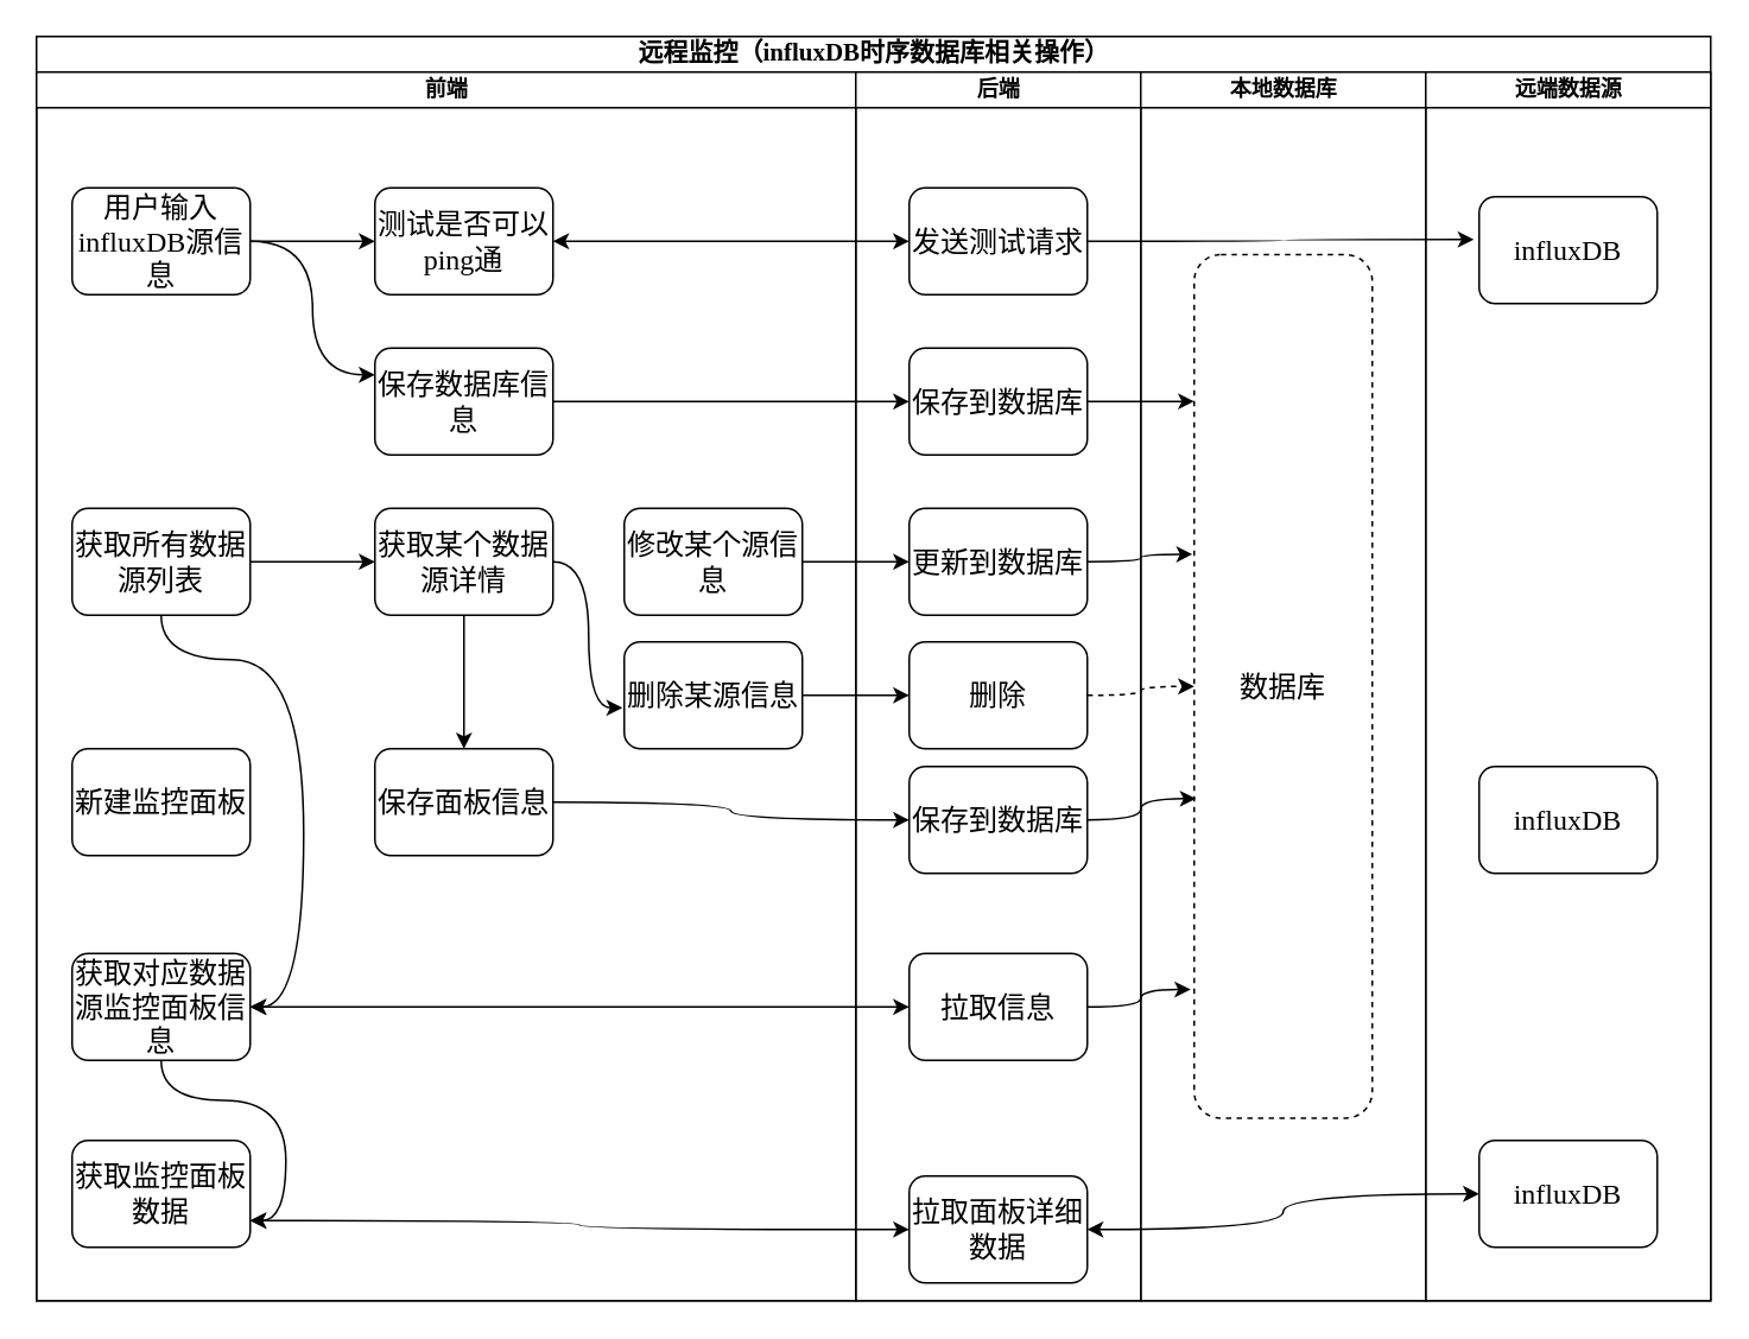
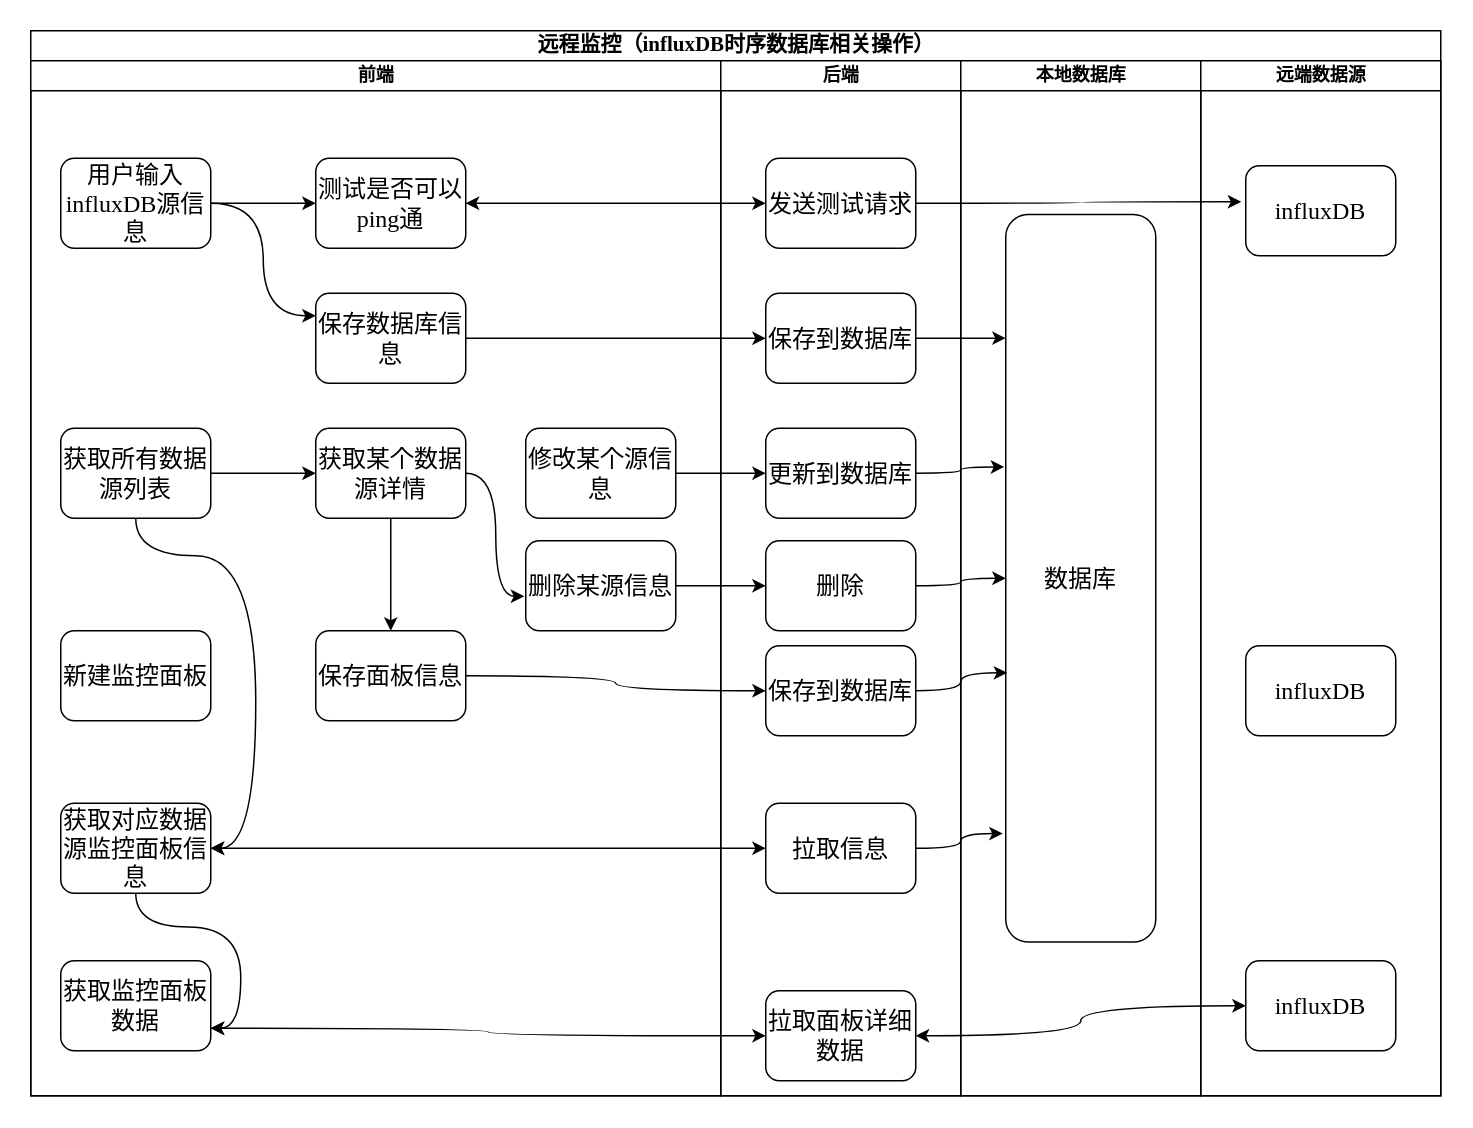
  <mxCell id="0" />
  <mxCell id="1" parent="0" />
  <mxCell id="2" value="&lt;font style=&quot;font-size: 14px&quot;&gt;远程监控（influxDB时序数据库相关操作）&lt;/font&gt;" style="swimlane;html=1;childLayout=stackLayout;startSize=20;rounded=0;shadow=0;labelBackgroundColor=none;strokeWidth=1;fontFamily=Verdana;fontSize=8;align=center;" parent="1" vertex="1"><mxGeometry x="20" y="20" width="940" height="710" as="geometry" /></mxCell>
  <mxCell id="3" value="前端" style="swimlane;html=1;startSize=20;" parent="2" vertex="1"><mxGeometry y="20" width="460" height="690" as="geometry"><mxRectangle y="20" width="30" height="730" as="alternateBounds" /></mxGeometry></mxCell>
  <mxCell id="4" style="edgeStyle=orthogonalEdgeStyle;rounded=0;orthogonalLoop=1;jettySize=auto;html=1;entryX=0;entryY=0.5;entryDx=0;entryDy=0;" parent="3" source="6" target="14" edge="1"><mxGeometry relative="1" as="geometry" /></mxCell>
  <mxCell id="5" style="edgeStyle=orthogonalEdgeStyle;curved=1;rounded=0;orthogonalLoop=1;jettySize=auto;html=1;entryX=0;entryY=0.25;entryDx=0;entryDy=0;" parent="3" source="6" target="13" edge="1"><mxGeometry relative="1" as="geometry" /></mxCell>
  <mxCell id="6" value="&lt;font size=&quot;3&quot;&gt;用户输入influxDB源信息&lt;/font&gt;" style="rounded=1;whiteSpace=wrap;html=1;shadow=0;labelBackgroundColor=none;strokeWidth=1;fontFamily=Verdana;fontSize=8;align=center;" parent="3" vertex="1"><mxGeometry x="20" y="65" width="100" height="60" as="geometry" /></mxCell>
  <mxCell id="7" style="edgeStyle=orthogonalEdgeStyle;curved=1;rounded=0;orthogonalLoop=1;jettySize=auto;html=1;entryX=1;entryY=0.5;entryDx=0;entryDy=0;" edge="1" parent="3" source="9" target="16"><mxGeometry relative="1" as="geometry"><Array as="points"><mxPoint x="150" y="330" /><mxPoint x="150" y="525" /></Array></mxGeometry></mxCell>
  <mxCell id="8" style="edgeStyle=orthogonalEdgeStyle;curved=1;rounded=0;orthogonalLoop=1;jettySize=auto;html=1;entryX=0;entryY=0.5;entryDx=0;entryDy=0;" edge="1" parent="3" source="9" target="12"><mxGeometry relative="1" as="geometry" /></mxCell>
  <mxCell id="9" value="&lt;font size=&quot;3&quot;&gt;获取所有数据源列表&lt;/font&gt;" style="rounded=1;whiteSpace=wrap;html=1;shadow=0;labelBackgroundColor=none;strokeWidth=1;fontFamily=Verdana;fontSize=8;align=center;" vertex="1" parent="3"><mxGeometry x="20" y="245" width="100" height="60" as="geometry" /></mxCell>
  <mxCell id="10" style="edgeStyle=orthogonalEdgeStyle;curved=1;rounded=0;orthogonalLoop=1;jettySize=auto;html=1;" edge="1" parent="3" source="12" target="19"><mxGeometry relative="1" as="geometry" /></mxCell>
  <mxCell id="11" style="edgeStyle=orthogonalEdgeStyle;curved=1;rounded=0;orthogonalLoop=1;jettySize=auto;html=1;entryX=-0.01;entryY=0.617;entryDx=0;entryDy=0;entryPerimeter=0;" edge="1" parent="3" source="12" target="21"><mxGeometry relative="1" as="geometry" /></mxCell>
  <mxCell id="12" value="&lt;font size=&quot;3&quot;&gt;获取某个数据源详情&lt;/font&gt;" style="rounded=1;whiteSpace=wrap;html=1;shadow=0;labelBackgroundColor=none;strokeWidth=1;fontFamily=Verdana;fontSize=8;align=center;" vertex="1" parent="3"><mxGeometry x="190" y="245" width="100" height="60" as="geometry" /></mxCell>
  <mxCell id="13" value="&lt;font size=&quot;3&quot;&gt;保存数据库信息&lt;/font&gt;" style="rounded=1;whiteSpace=wrap;html=1;shadow=0;labelBackgroundColor=none;strokeWidth=1;fontFamily=Verdana;fontSize=8;align=center;" parent="3" vertex="1"><mxGeometry x="190" y="155" width="100" height="60" as="geometry" /></mxCell>
  <mxCell id="14" value="&lt;span style=&quot;font-size: medium&quot;&gt;测试是否可以ping通&lt;/span&gt;" style="rounded=1;whiteSpace=wrap;html=1;shadow=0;labelBackgroundColor=none;strokeWidth=1;fontFamily=Verdana;fontSize=8;align=center;" parent="3" vertex="1"><mxGeometry x="190" y="65" width="100" height="60" as="geometry" /></mxCell>
  <mxCell id="15" style="edgeStyle=orthogonalEdgeStyle;curved=1;rounded=0;orthogonalLoop=1;jettySize=auto;html=1;entryX=1;entryY=0.75;entryDx=0;entryDy=0;" edge="1" parent="3" source="16" target="18"><mxGeometry relative="1" as="geometry" /></mxCell>
  <mxCell id="16" value="&lt;span style=&quot;font-size: medium&quot;&gt;获取对应数据源监控面板信息&lt;/span&gt;" style="rounded=1;whiteSpace=wrap;html=1;shadow=0;labelBackgroundColor=none;strokeWidth=1;fontFamily=Verdana;fontSize=8;align=center;" parent="3" vertex="1"><mxGeometry x="20" y="495" width="100" height="60" as="geometry" /></mxCell>
  <mxCell id="17" value="&lt;font size=&quot;3&quot;&gt;新建监控面板&lt;/font&gt;" style="rounded=1;whiteSpace=wrap;html=1;shadow=0;labelBackgroundColor=none;strokeWidth=1;fontFamily=Verdana;fontSize=8;align=center;" parent="3" vertex="1"><mxGeometry x="20" y="380" width="100" height="60" as="geometry" /></mxCell>
  <mxCell id="18" value="&lt;span style=&quot;font-size: medium&quot;&gt;获取监控面板数据&lt;/span&gt;" style="rounded=1;whiteSpace=wrap;html=1;shadow=0;labelBackgroundColor=none;strokeWidth=1;fontFamily=Verdana;fontSize=8;align=center;" parent="3" vertex="1"><mxGeometry x="20" y="600" width="100" height="60" as="geometry" /></mxCell>
  <mxCell id="19" value="&lt;font size=&quot;3&quot;&gt;保存面板信息&lt;/font&gt;" style="rounded=1;whiteSpace=wrap;html=1;shadow=0;labelBackgroundColor=none;strokeWidth=1;fontFamily=Verdana;fontSize=8;align=center;" parent="3" vertex="1"><mxGeometry x="190" y="380" width="100" height="60" as="geometry" /></mxCell>
  <mxCell id="20" value="&lt;font size=&quot;3&quot;&gt;修改某个源信息&lt;/font&gt;" style="rounded=1;whiteSpace=wrap;html=1;shadow=0;labelBackgroundColor=none;strokeWidth=1;fontFamily=Verdana;fontSize=8;align=center;" vertex="1" parent="3"><mxGeometry x="330" y="245" width="100" height="60" as="geometry" /></mxCell>
  <mxCell id="21" value="&lt;font size=&quot;3&quot;&gt;删除某源信息&lt;/font&gt;" style="rounded=1;whiteSpace=wrap;html=1;shadow=0;labelBackgroundColor=none;strokeWidth=1;fontFamily=Verdana;fontSize=8;align=center;" vertex="1" parent="3"><mxGeometry x="330" y="320" width="100" height="60" as="geometry" /></mxCell>
  <mxCell id="22" style="edgeStyle=orthogonalEdgeStyle;rounded=1;html=1;labelBackgroundColor=none;startArrow=none;startFill=0;startSize=5;endArrow=classicThin;endFill=1;endSize=5;jettySize=auto;orthogonalLoop=1;strokeWidth=1;fontFamily=Verdana;fontSize=8" parent="2" edge="1"><mxGeometry relative="1" as="geometry"><mxPoint x="600" y="690" as="sourcePoint" /></mxGeometry></mxCell>
  <mxCell id="23" style="edgeStyle=orthogonalEdgeStyle;rounded=1;html=1;labelBackgroundColor=none;startArrow=none;startFill=0;startSize=5;endArrow=classicThin;endFill=1;endSize=5;jettySize=auto;orthogonalLoop=1;strokeWidth=1;fontFamily=Verdana;fontSize=8" parent="2" edge="1"><mxGeometry relative="1" as="geometry"><mxPoint x="610" y="450" as="sourcePoint" /></mxGeometry></mxCell>
  <mxCell id="24" style="edgeStyle=orthogonalEdgeStyle;rounded=1;html=1;labelBackgroundColor=none;startArrow=none;startFill=0;startSize=5;endArrow=classicThin;endFill=1;endSize=5;jettySize=auto;orthogonalLoop=1;strokeColor=#000000;strokeWidth=1;fontFamily=Verdana;fontSize=8;fontColor=#000000;" parent="2" edge="1"><mxGeometry relative="1" as="geometry"><mxPoint x="610" y="610" as="targetPoint" /></mxGeometry></mxCell>
  <mxCell id="25" style="edgeStyle=orthogonalEdgeStyle;curved=1;rounded=0;orthogonalLoop=1;jettySize=auto;html=1;entryX=0;entryY=0.5;entryDx=0;entryDy=0;" parent="2" source="19" target="35" edge="1"><mxGeometry relative="1" as="geometry" /></mxCell>
  <mxCell id="26" style="edgeStyle=orthogonalEdgeStyle;curved=1;rounded=0;orthogonalLoop=1;jettySize=auto;html=1;entryX=0;entryY=0.5;entryDx=0;entryDy=0;startArrow=classic;startFill=1;" parent="2" source="31" target="40" edge="1"><mxGeometry relative="1" as="geometry" /></mxCell>
  <mxCell id="27" style="edgeStyle=orthogonalEdgeStyle;curved=1;rounded=0;orthogonalLoop=1;jettySize=auto;html=1;entryX=0;entryY=0.5;entryDx=0;entryDy=0;startArrow=classic;startFill=1;" parent="2" source="16" target="30" edge="1"><mxGeometry relative="1" as="geometry" /></mxCell>
  <mxCell id="28" value="后端" style="swimlane;html=1;startSize=20;rounded=0;" parent="2" vertex="1"><mxGeometry x="460" y="20" width="160" height="690" as="geometry" /></mxCell>
  <mxCell id="29" value="&lt;font size=&quot;3&quot;&gt;更新到数据库&lt;/font&gt;" style="rounded=1;whiteSpace=wrap;html=1;shadow=0;labelBackgroundColor=none;strokeWidth=1;fontFamily=Verdana;fontSize=8;align=center;" vertex="1" parent="28"><mxGeometry x="30" y="245" width="100" height="60" as="geometry" /></mxCell>
  <mxCell id="30" value="&lt;font size=&quot;3&quot;&gt;拉取信息&lt;/font&gt;" style="rounded=1;whiteSpace=wrap;html=1;shadow=0;labelBackgroundColor=none;strokeWidth=1;fontFamily=Verdana;fontSize=8;align=center;" parent="28" vertex="1"><mxGeometry x="30" y="495" width="100" height="60" as="geometry" /></mxCell>
  <mxCell id="31" value="&lt;font size=&quot;3&quot;&gt;拉取面板详细数据&lt;/font&gt;" style="rounded=1;whiteSpace=wrap;html=1;shadow=0;labelBackgroundColor=none;strokeWidth=1;fontFamily=Verdana;fontSize=8;align=center;" parent="28" vertex="1"><mxGeometry x="30" y="620" width="100" height="60" as="geometry" /></mxCell>
  <mxCell id="32" value="&lt;font size=&quot;3&quot;&gt;保存到数据库&lt;/font&gt;" style="rounded=1;whiteSpace=wrap;html=1;shadow=0;labelBackgroundColor=none;strokeWidth=1;fontFamily=Verdana;fontSize=8;align=center;" parent="28" vertex="1"><mxGeometry x="30" y="155" width="100" height="60" as="geometry" /></mxCell>
  <mxCell id="33" value="&lt;font size=&quot;3&quot;&gt;发送测试请求&lt;/font&gt;" style="rounded=1;whiteSpace=wrap;html=1;shadow=0;labelBackgroundColor=none;strokeWidth=1;fontFamily=Verdana;fontSize=8;align=center;" parent="28" vertex="1"><mxGeometry x="30" y="65" width="100" height="60" as="geometry" /></mxCell>
  <mxCell id="34" value="&lt;font size=&quot;3&quot;&gt;删除&lt;/font&gt;" style="rounded=1;whiteSpace=wrap;html=1;shadow=0;labelBackgroundColor=none;strokeWidth=1;fontFamily=Verdana;fontSize=8;align=center;" vertex="1" parent="28"><mxGeometry x="30" y="320" width="100" height="60" as="geometry" /></mxCell>
  <mxCell id="35" value="&lt;font size=&quot;3&quot;&gt;保存到数据库&lt;/font&gt;" style="rounded=1;whiteSpace=wrap;html=1;shadow=0;labelBackgroundColor=none;strokeWidth=1;fontFamily=Verdana;fontSize=8;align=center;" parent="28" vertex="1"><mxGeometry x="30" y="390" width="100" height="60" as="geometry" /></mxCell>
  <mxCell id="36" value="本地数据库" style="swimlane;html=1;startSize=20;" parent="2" vertex="1"><mxGeometry x="620" y="20" width="160" height="690" as="geometry"><mxRectangle x="320" y="20" width="30" height="730" as="alternateBounds" /></mxGeometry></mxCell>
- <mxCell id="37" value="&lt;span style=&quot;font-size: medium&quot;&gt;数据库&lt;/span&gt;" style="rounded=1;whiteSpace=wrap;html=1;shadow=0;labelBackgroundColor=none;strokeWidth=1;fontFamily=Verdana;fontSize=8;align=center;dashed=1;" parent="36" vertex="1"><mxGeometry x="30" y="102.5" width="100" height="485" as="geometry" /></mxCell>
+ <mxCell id="37" value="&lt;span style=&quot;font-size: medium&quot;&gt;数据库&lt;/span&gt;" style="rounded=1;whiteSpace=wrap;html=1;shadow=0;labelBackgroundColor=none;strokeWidth=1;fontFamily=Verdana;fontSize=8;align=center;" parent="36" vertex="1"><mxGeometry x="30" y="102.5" width="100" height="485" as="geometry" /></mxCell>
  <mxCell id="38" value="远端数据源" style="swimlane;html=1;startSize=20;" parent="2" vertex="1"><mxGeometry x="780" y="20" width="160" height="690" as="geometry"><mxRectangle x="320" y="20" width="30" height="730" as="alternateBounds" /></mxGeometry></mxCell>
  <mxCell id="39" value="&lt;span style=&quot;font-size: medium&quot;&gt;influxDB&lt;/span&gt;" style="rounded=1;whiteSpace=wrap;html=1;shadow=0;labelBackgroundColor=none;strokeWidth=1;fontFamily=Verdana;fontSize=8;align=center;" parent="38" vertex="1"><mxGeometry x="30" y="70" width="100" height="60" as="geometry" /></mxCell>
  <mxCell id="40" value="&lt;span style=&quot;font-size: medium&quot;&gt;influxDB&lt;/span&gt;" style="rounded=1;whiteSpace=wrap;html=1;shadow=0;labelBackgroundColor=none;strokeWidth=1;fontFamily=Verdana;fontSize=8;align=center;" parent="38" vertex="1"><mxGeometry x="30" y="600" width="100" height="60" as="geometry" /></mxCell>
  <mxCell id="41" value="&lt;span style=&quot;font-size: medium&quot;&gt;influxDB&lt;/span&gt;" style="rounded=1;whiteSpace=wrap;html=1;shadow=0;labelBackgroundColor=none;strokeWidth=1;fontFamily=Verdana;fontSize=8;align=center;" parent="38" vertex="1"><mxGeometry x="30" y="390" width="100" height="60" as="geometry" /></mxCell>
  <mxCell id="42" style="edgeStyle=orthogonalEdgeStyle;curved=1;rounded=0;orthogonalLoop=1;jettySize=auto;html=1;entryX=-0.03;entryY=0.4;entryDx=0;entryDy=0;entryPerimeter=0;" parent="2" source="33" target="39" edge="1"><mxGeometry relative="1" as="geometry" /></mxCell>
  <mxCell id="43" style="edgeStyle=orthogonalEdgeStyle;curved=1;rounded=0;orthogonalLoop=1;jettySize=auto;html=1;" parent="2" source="13" target="32" edge="1"><mxGeometry relative="1" as="geometry" /></mxCell>
  <mxCell id="44" style="edgeStyle=orthogonalEdgeStyle;curved=1;rounded=0;orthogonalLoop=1;jettySize=auto;html=1;entryX=0;entryY=0.17;entryDx=0;entryDy=0;entryPerimeter=0;" parent="2" source="32" target="37" edge="1"><mxGeometry relative="1" as="geometry" /></mxCell>
  <mxCell id="45" style="edgeStyle=orthogonalEdgeStyle;curved=1;rounded=0;orthogonalLoop=1;jettySize=auto;html=1;entryX=0;entryY=0.5;entryDx=0;entryDy=0;startArrow=classic;startFill=1;" parent="2" source="14" target="33" edge="1"><mxGeometry relative="1" as="geometry" /></mxCell>
  <mxCell id="46" style="edgeStyle=orthogonalEdgeStyle;curved=1;rounded=0;orthogonalLoop=1;jettySize=auto;html=1;entryX=0;entryY=0.5;entryDx=0;entryDy=0;" edge="1" parent="2" source="20" target="29"><mxGeometry relative="1" as="geometry" /></mxCell>
  <mxCell id="47" style="edgeStyle=orthogonalEdgeStyle;curved=1;rounded=0;orthogonalLoop=1;jettySize=auto;html=1;entryX=-0.01;entryY=0.347;entryDx=0;entryDy=0;entryPerimeter=0;" edge="1" parent="2" source="29" target="37"><mxGeometry relative="1" as="geometry" /></mxCell>
  <mxCell id="48" style="edgeStyle=orthogonalEdgeStyle;curved=1;rounded=0;orthogonalLoop=1;jettySize=auto;html=1;entryX=0.01;entryY=0.63;entryDx=0;entryDy=0;entryPerimeter=0;" edge="1" parent="2" source="35" target="37"><mxGeometry relative="1" as="geometry" /></mxCell>
  <mxCell id="49" style="edgeStyle=orthogonalEdgeStyle;curved=1;rounded=0;orthogonalLoop=1;jettySize=auto;html=1;startArrow=classic;startFill=1;entryX=1;entryY=0.75;entryDx=0;entryDy=0;" parent="2" source="31" edge="1" target="18"><mxGeometry relative="1" as="geometry"><mxPoint x="130" y="660" as="targetPoint" /></mxGeometry></mxCell>
  <mxCell id="50" style="edgeStyle=orthogonalEdgeStyle;curved=1;rounded=0;orthogonalLoop=1;jettySize=auto;html=1;entryX=-0.02;entryY=0.851;entryDx=0;entryDy=0;entryPerimeter=0;" edge="1" parent="2" source="30" target="37"><mxGeometry relative="1" as="geometry" /></mxCell>
- <mxCell id="51" style="edgeStyle=orthogonalEdgeStyle;curved=1;rounded=0;orthogonalLoop=1;jettySize=auto;html=1;entryX=0;entryY=0.5;entryDx=0;entryDy=0;dashed=1;" edge="1" parent="2" source="34" target="37"><mxGeometry relative="1" as="geometry" /></mxCell>
+ <mxCell id="51" style="edgeStyle=orthogonalEdgeStyle;curved=1;rounded=0;orthogonalLoop=1;jettySize=auto;html=1;entryX=0;entryY=0.5;entryDx=0;entryDy=0;" edge="1" parent="2" source="34" target="37"><mxGeometry relative="1" as="geometry" /></mxCell>
  <mxCell id="52" style="edgeStyle=orthogonalEdgeStyle;curved=1;rounded=0;orthogonalLoop=1;jettySize=auto;html=1;entryX=0;entryY=0.5;entryDx=0;entryDy=0;" edge="1" parent="2" source="21" target="34"><mxGeometry relative="1" as="geometry" /></mxCell>
